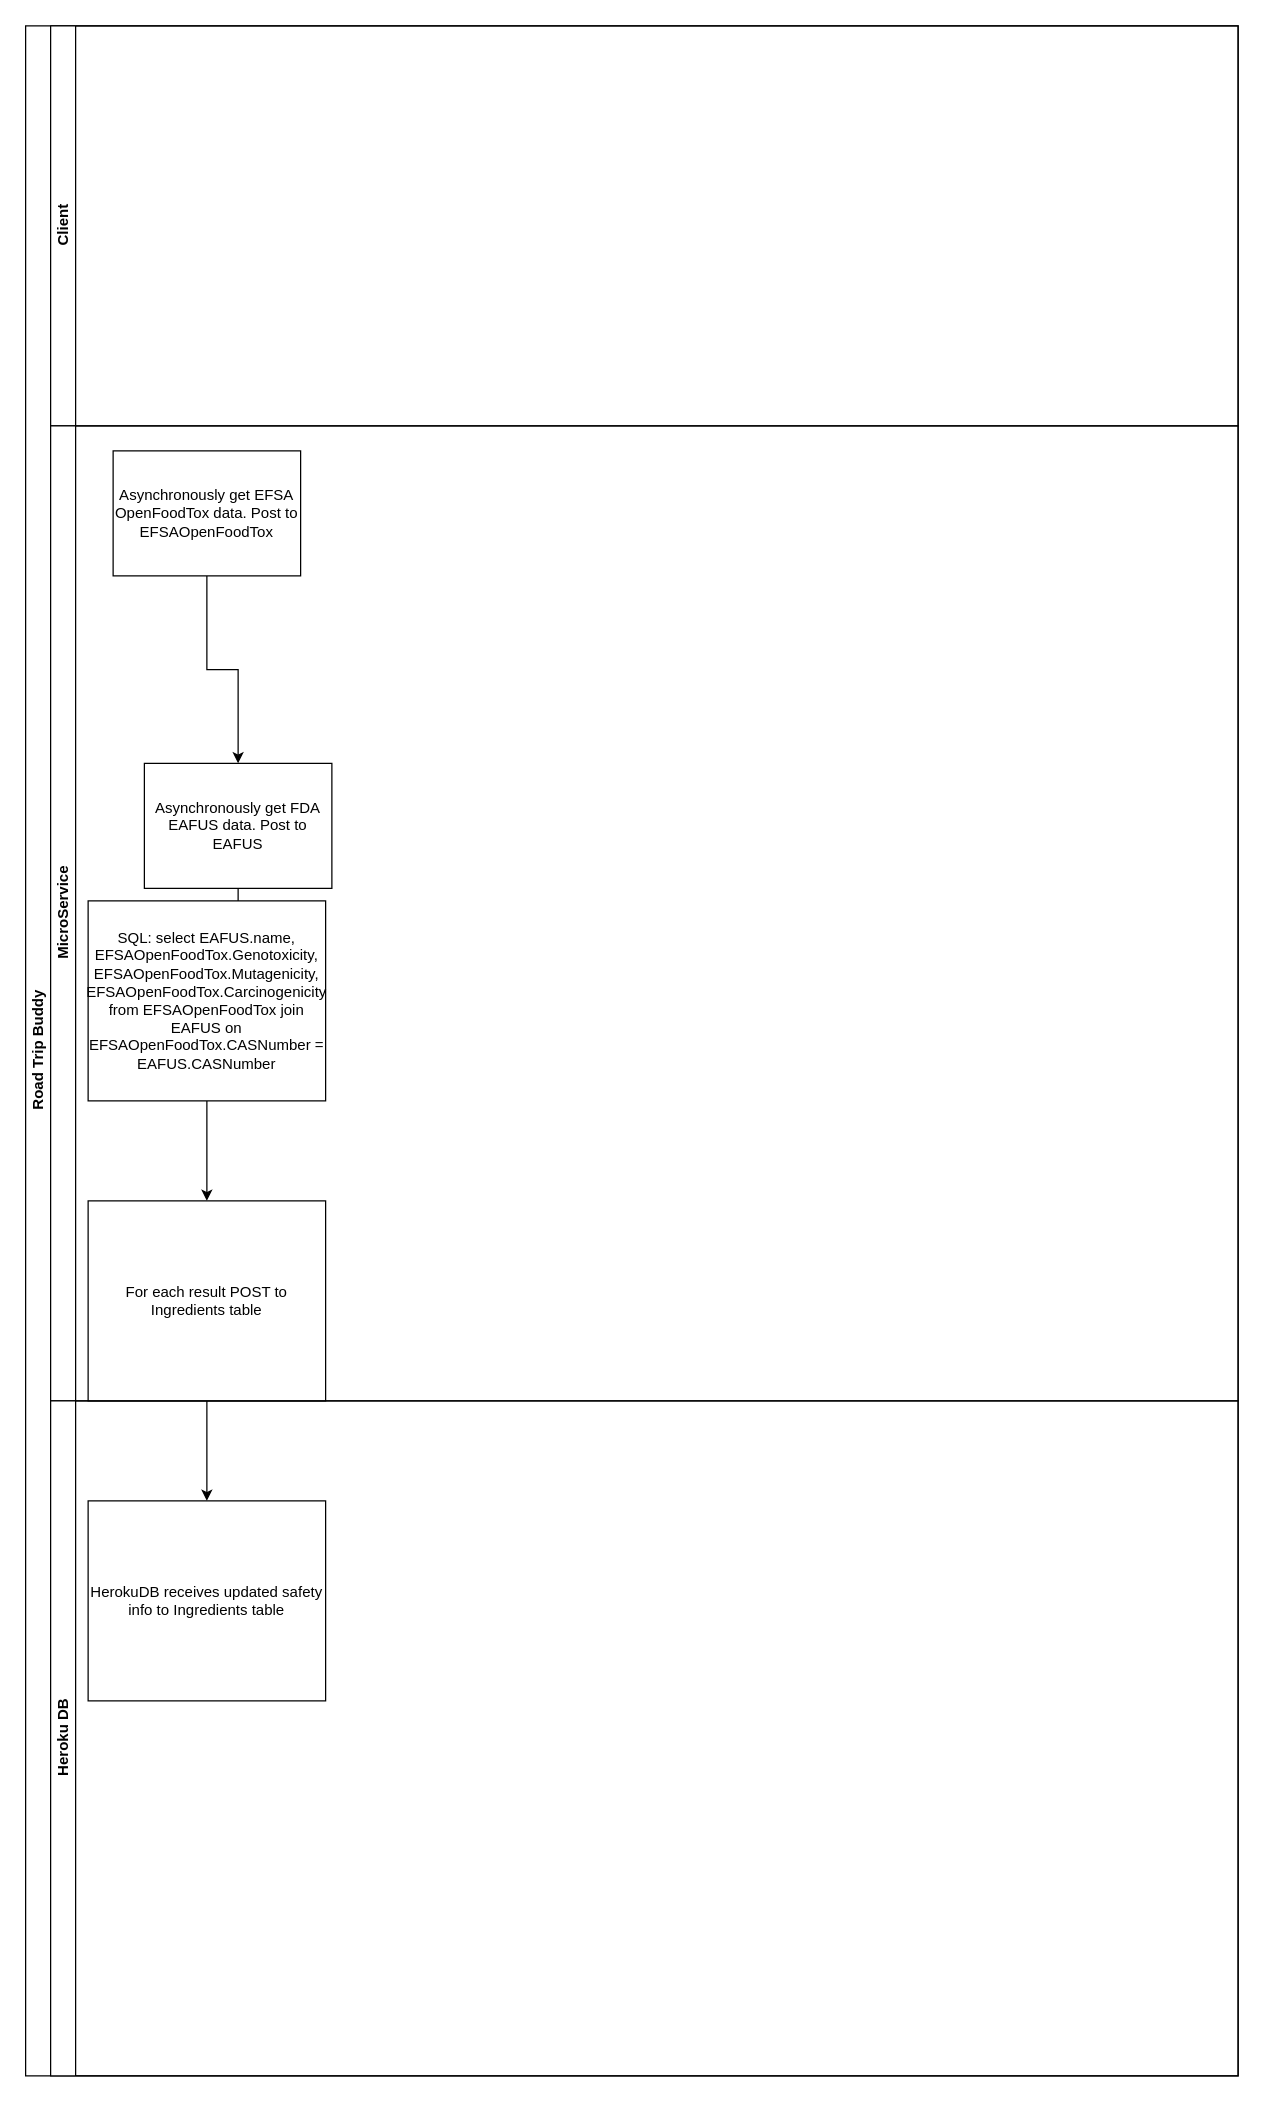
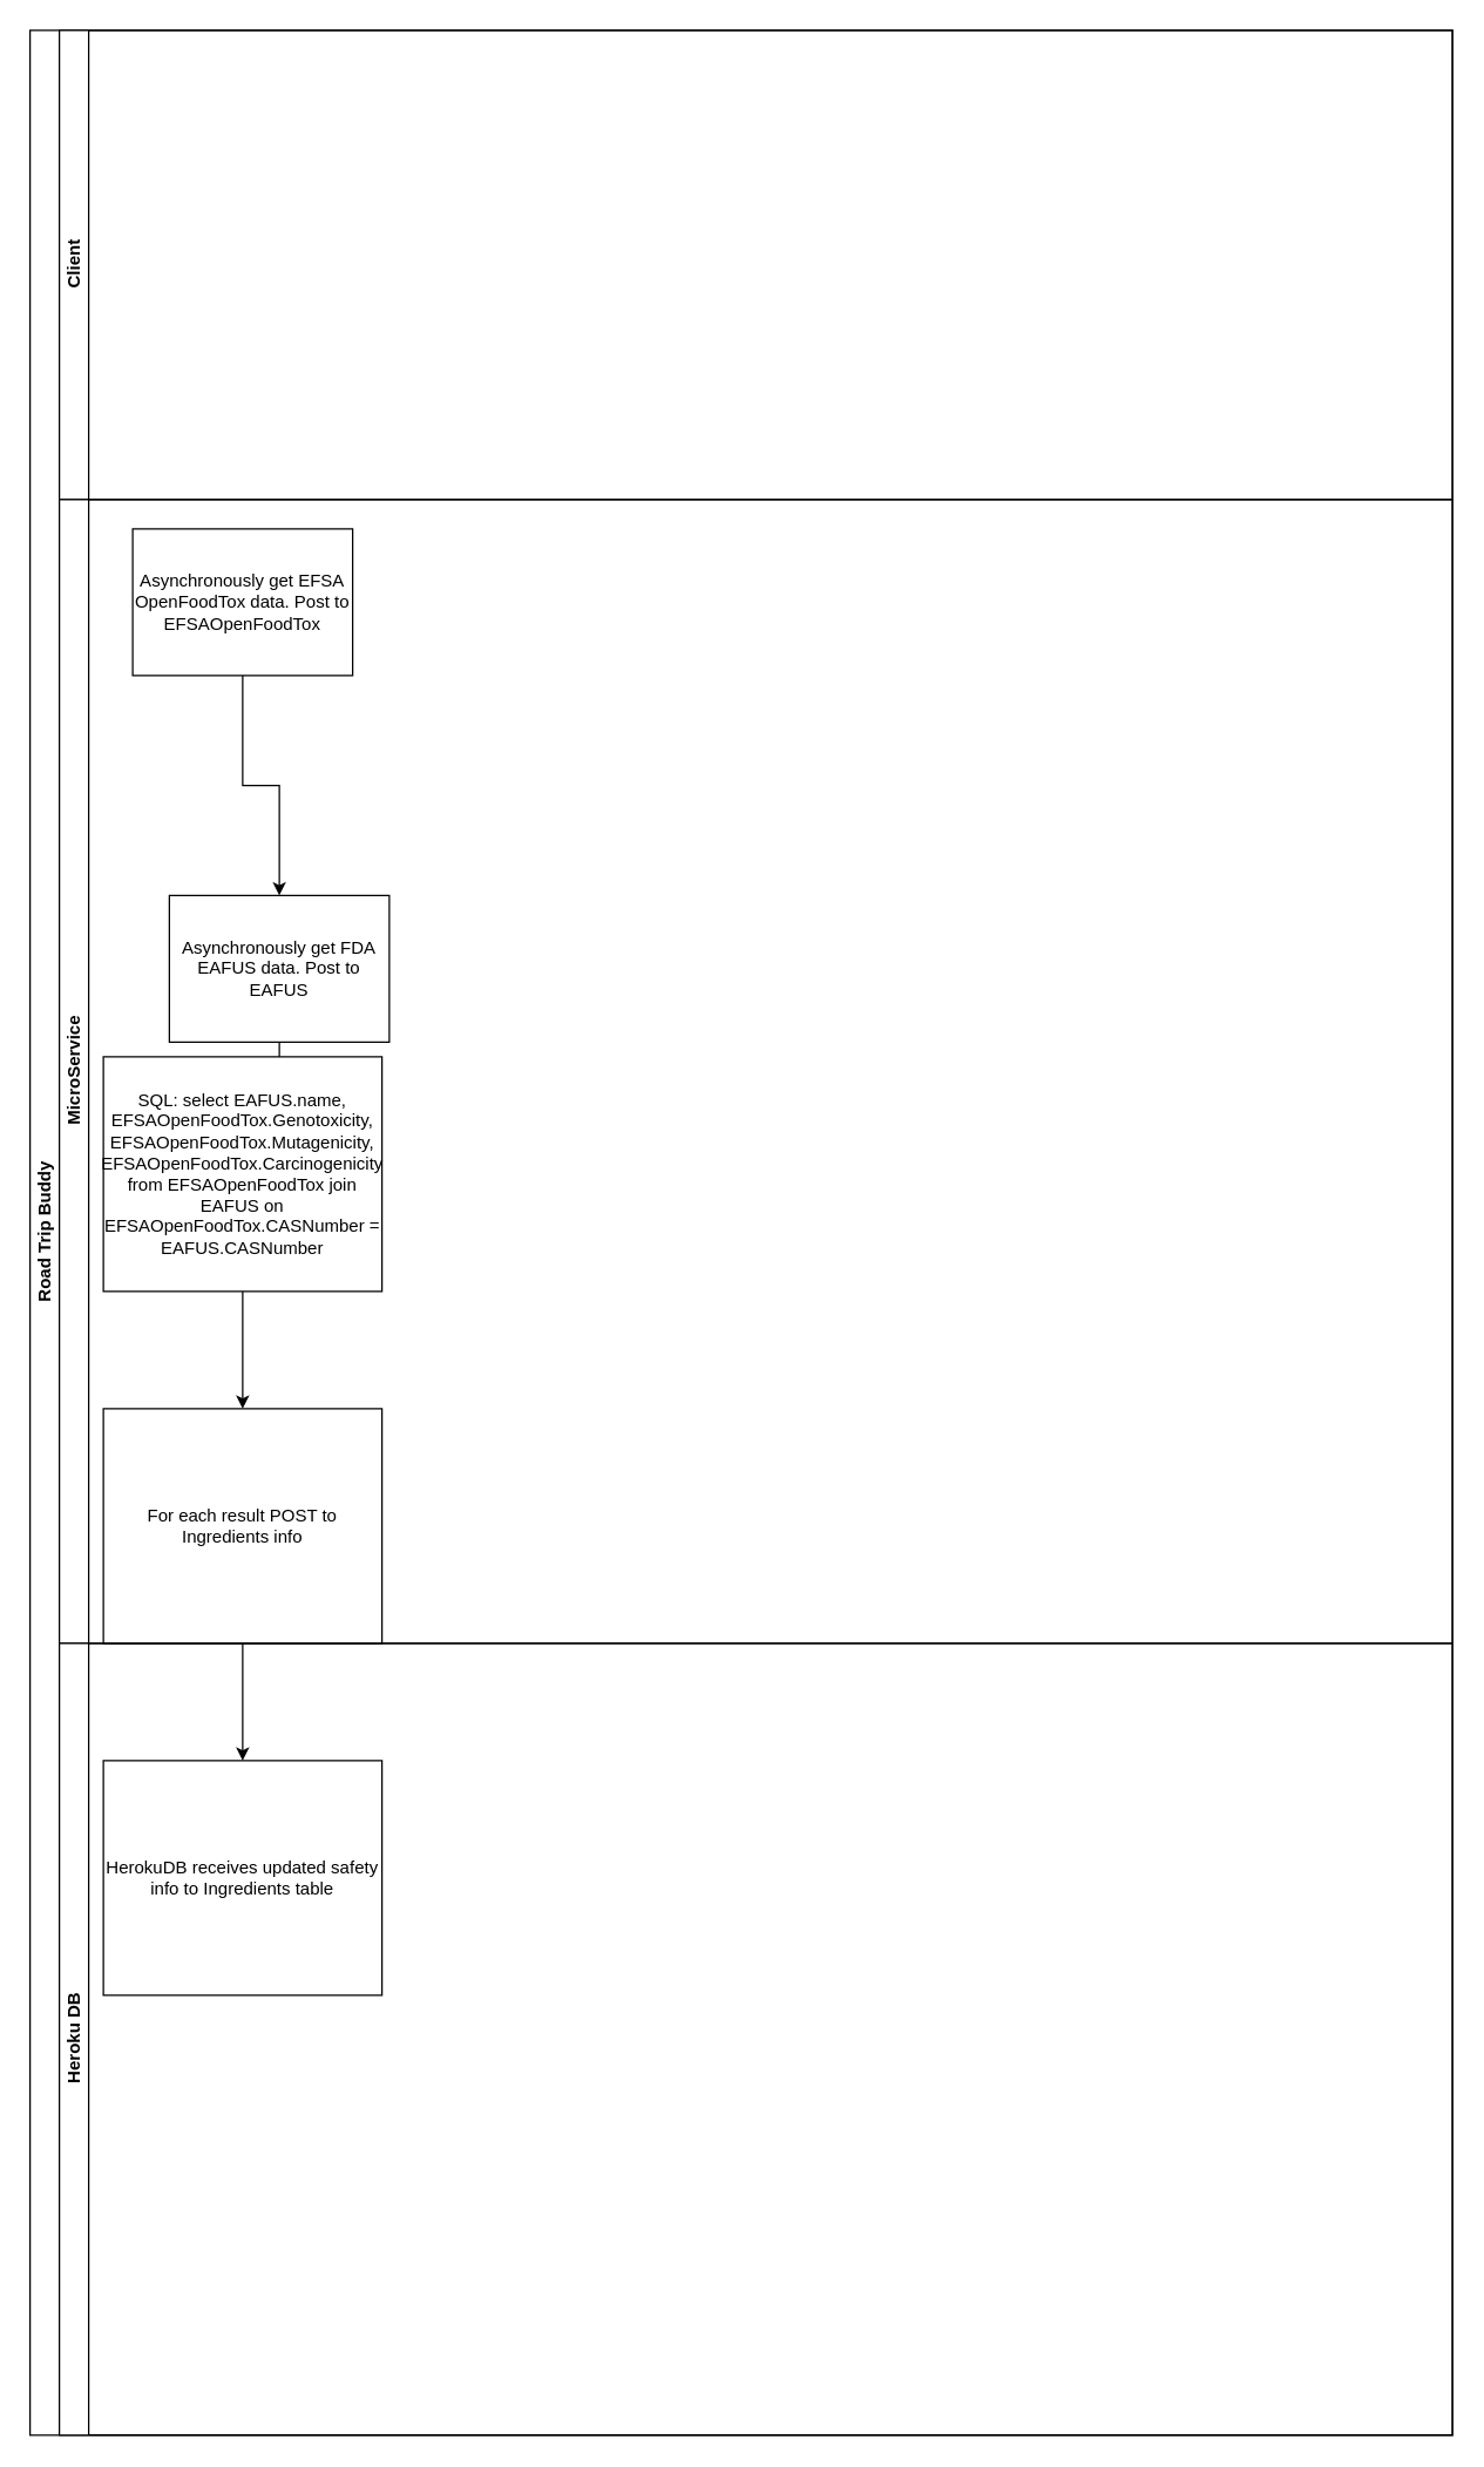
  <mxCell id="0" />
  <mxCell id="1" parent="0" />
  <mxCell id="2" value="Road Trip Buddy" style="swimlane;html=1;childLayout=stackLayout;resizeParent=1;resizeParentMax=0;horizontal=0;startSize=20;horizontalStack=0;" parent="1" vertex="1"><mxGeometry x="20" y="20" width="970" height="1640" as="geometry" /></mxCell>
  <mxCell id="3" value="Client" style="swimlane;html=1;startSize=20;horizontal=0;" parent="2" vertex="1"><mxGeometry x="20" width="950" height="320" as="geometry" /></mxCell>
  <mxCell id="4" value="MicroService" style="swimlane;html=1;startSize=20;horizontal=0;" parent="2" vertex="1"><mxGeometry x="20" y="320" width="950" height="780" as="geometry" /></mxCell>
  <mxCell id="5" value="" style="edgeStyle=orthogonalEdgeStyle;rounded=0;orthogonalLoop=1;jettySize=auto;html=1;" edge="1" parent="4" source="6" target="8"><mxGeometry relative="1" as="geometry" /></mxCell>
  <mxCell id="6" value="Asynchronously get EFSA OpenFoodTox data. Post to EFSAOpenFoodTox" style="rounded=0;whiteSpace=wrap;html=1;" vertex="1" parent="4"><mxGeometry x="50" y="20" width="150" height="100" as="geometry" /></mxCell>
  <mxCell id="7" value="" style="edgeStyle=orthogonalEdgeStyle;rounded=0;orthogonalLoop=1;jettySize=auto;html=1;" edge="1" parent="4" source="8" target="10"><mxGeometry relative="1" as="geometry" /></mxCell>
  <mxCell id="8" value="Asynchronously get FDA EAFUS data. Post to EAFUS" style="rounded=0;whiteSpace=wrap;html=1;" vertex="1" parent="4"><mxGeometry x="75" y="270" width="150" height="100" as="geometry" /></mxCell>
  <mxCell id="9" value="" style="edgeStyle=orthogonalEdgeStyle;rounded=0;orthogonalLoop=1;jettySize=auto;html=1;" edge="1" parent="4" source="10" target="11"><mxGeometry relative="1" as="geometry" /></mxCell>
  <mxCell id="10" value="SQL: select EAFUS.name, EFSAOpenFoodTox.Genotoxicity, EFSAOpenFoodTox.Mutagenicity, EFSAOpenFoodTox.Carcinogenicity from EFSAOpenFoodTox join EAFUS on EFSAOpenFoodTox.CASNumber = EAFUS.CASNumber" style="rounded=0;whiteSpace=wrap;html=1;" vertex="1" parent="4"><mxGeometry x="30" y="380" width="190" height="160" as="geometry" /></mxCell>
- <mxCell id="11" value="For each result POST to Ingredients table" style="rounded=0;whiteSpace=wrap;html=1;" vertex="1" parent="4"><mxGeometry x="30" y="620" width="190" height="160" as="geometry" /></mxCell>
+ <mxCell id="11" value="For each result POST to Ingredients info" style="rounded=0;whiteSpace=wrap;html=1;" vertex="1" parent="4"><mxGeometry x="30" y="620" width="190" height="160" as="geometry" /></mxCell>
  <mxCell id="12" value="Heroku DB" style="swimlane;html=1;startSize=20;horizontal=0;" parent="2" vertex="1"><mxGeometry x="20" y="1100" width="950" height="540" as="geometry" /></mxCell>
  <mxCell id="13" value="HerokuDB receives updated safety info to Ingredients table" style="rounded=0;whiteSpace=wrap;html=1;" vertex="1" parent="12"><mxGeometry x="30" y="80" width="190" height="160" as="geometry" /></mxCell>
  <mxCell id="14" value="" style="edgeStyle=orthogonalEdgeStyle;rounded=0;orthogonalLoop=1;jettySize=auto;html=1;" edge="1" parent="2" source="11" target="13"><mxGeometry relative="1" as="geometry" /></mxCell>
